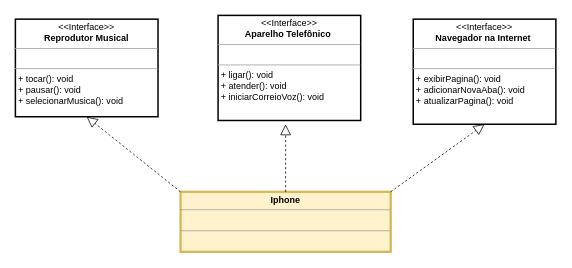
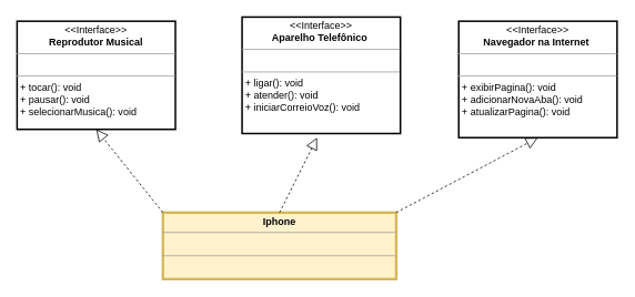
  <mxCell id="0" />
  <mxCell id="1" parent="0" />
  <mxCell id="2" value="&lt;p style=&quot;margin:0px;margin-top:4px;text-align:center;&quot;&gt;&amp;lt;&amp;lt;Interface&amp;gt;&amp;gt;&lt;br&gt;&lt;b&gt;Reprodutor Musical&lt;/b&gt;&lt;/p&gt;&lt;hr size=&quot;1&quot;&gt;&lt;p style=&quot;margin:0px;margin-left:4px;&quot;&gt;&lt;br&gt;&lt;/p&gt;&lt;hr size=&quot;1&quot;&gt;&lt;p style=&quot;margin:0px;margin-left:4px;&quot;&gt;+ tocar(): void&lt;br&gt;+ pausar(): void&lt;br&gt;&lt;/p&gt;&lt;p style=&quot;margin:0px;margin-left:4px;&quot;&gt;+ selecionarMusica(): void&lt;br&gt;&lt;/p&gt;" style="verticalAlign=top;align=left;overflow=fill;fontSize=12;fontFamily=Helvetica;html=1;strokeWidth=2;" vertex="1" parent="1"><mxGeometry x="20" y="25" width="190" height="130" as="geometry" /></mxCell>
  <mxCell id="3" value="&lt;p style=&quot;margin:0px;margin-top:4px;text-align:center;&quot;&gt;&amp;lt;&amp;lt;Interface&amp;gt;&amp;gt;&lt;br&gt;&lt;b&gt;Aparelho Telefônico&amp;nbsp;&lt;/b&gt;&lt;/p&gt;&lt;hr size=&quot;1&quot;&gt;&lt;p style=&quot;margin:0px;margin-left:4px;&quot;&gt;&lt;br&gt;&lt;/p&gt;&lt;hr size=&quot;1&quot;&gt;&lt;p style=&quot;margin:0px;margin-left:4px;&quot;&gt;+ ligar(): void&lt;br&gt;+ atender(): void&lt;/p&gt;&lt;p style=&quot;margin:0px;margin-left:4px;&quot;&gt;+ iniciarCorreioVoz(): void&lt;br&gt;&lt;/p&gt;&lt;p style=&quot;margin:0px;margin-left:4px;&quot;&gt;&lt;br&gt;&lt;/p&gt;" style="verticalAlign=top;align=left;overflow=fill;fontSize=12;fontFamily=Helvetica;html=1;strokeWidth=2;" vertex="1" parent="1"><mxGeometry x="290" y="20" width="190" height="140" as="geometry" /></mxCell>
  <mxCell id="4" value="&lt;p style=&quot;margin:0px;margin-top:4px;text-align:center;&quot;&gt;&amp;lt;&amp;lt;Interface&amp;gt;&amp;gt;&lt;br&gt;&lt;b&gt;Navegador na Internet&amp;nbsp;&lt;/b&gt;&lt;/p&gt;&lt;hr size=&quot;1&quot;&gt;&lt;p style=&quot;margin:0px;margin-left:4px;&quot;&gt;&lt;br&gt;&lt;/p&gt;&lt;hr size=&quot;1&quot;&gt;&lt;p style=&quot;margin:0px;margin-left:4px;&quot;&gt;+&amp;nbsp;exibirPagina(): void&lt;br&gt;+&amp;nbsp;adicionarNovaAba(): void&lt;/p&gt;&lt;p style=&quot;margin:0px;margin-left:4px;&quot;&gt;+&amp;nbsp;atualizarPagina(): void&lt;br&gt;&lt;/p&gt;" style="verticalAlign=top;align=left;overflow=fill;fontSize=12;fontFamily=Helvetica;html=1;strokeWidth=2;" vertex="1" parent="1"><mxGeometry x="550" y="25" width="190" height="140" as="geometry" /></mxCell>
- <mxCell id="5" value="&lt;p style=&quot;margin:0px;margin-top:4px;text-align:center;&quot;&gt;&lt;b&gt;Iphone&lt;/b&gt;&lt;/p&gt;&lt;hr size=&quot;1&quot;&gt;&lt;p style=&quot;margin:0px;margin-left:4px;&quot;&gt;&lt;br&gt;&lt;/p&gt;&lt;hr size=&quot;1&quot;&gt;&lt;p style=&quot;margin:0px;margin-left:4px;&quot;&gt;&lt;br&gt;&lt;/p&gt;" style="verticalAlign=top;align=left;overflow=fill;fontSize=12;fontFamily=Helvetica;html=1;fillColor=#fff2cc;strokeColor=#d6b656;strokeWidth=3;" vertex="1" parent="1"><mxGeometry x="240" y="255" width="280" height="80" as="geometry" /></mxCell>
+ <mxCell id="5" value="&lt;p style=&quot;margin:0px;margin-top:4px;text-align:center;&quot;&gt;&lt;b&gt;Iphone&lt;/b&gt;&lt;/p&gt;&lt;hr size=&quot;1&quot;&gt;&lt;p style=&quot;margin:0px;margin-left:4px;&quot;&gt;&lt;br&gt;&lt;/p&gt;&lt;hr size=&quot;1&quot;&gt;&lt;p style=&quot;margin:0px;margin-left:4px;&quot;&gt;&lt;br&gt;&lt;/p&gt;" style="verticalAlign=top;align=left;overflow=fill;fontSize=12;fontFamily=Helvetica;html=1;fillColor=#fff2cc;strokeColor=#d6b656;strokeWidth=3;" vertex="1" parent="1"><mxGeometry x="195" y="255" width="280" height="80" as="geometry" /></mxCell>
  <mxCell id="6" value="" style="endArrow=block;dashed=1;endFill=0;endSize=12;html=1;rounded=0;exitX=0.5;exitY=0;exitDx=0;exitDy=0;" edge="1" parent="1" source="5"><mxGeometry width="160" relative="1" as="geometry"><mxPoint x="270" y="245" as="sourcePoint" /><mxPoint x="380" y="165" as="targetPoint" /></mxGeometry></mxCell>
  <mxCell id="7" value="" style="endArrow=block;dashed=1;endFill=0;endSize=12;html=1;rounded=0;exitX=0;exitY=0;exitDx=0;exitDy=0;entryX=0.5;entryY=1;entryDx=0;entryDy=0;" edge="1" parent="1" source="5" target="2"><mxGeometry width="160" relative="1" as="geometry"><mxPoint x="270" y="245" as="sourcePoint" /><mxPoint x="430" y="245" as="targetPoint" /></mxGeometry></mxCell>
  <mxCell id="8" value="" style="endArrow=block;dashed=1;endFill=0;endSize=12;html=1;rounded=0;exitX=1;exitY=0;exitDx=0;exitDy=0;entryX=0.5;entryY=1;entryDx=0;entryDy=0;" edge="1" parent="1" source="5" target="4"><mxGeometry width="160" relative="1" as="geometry"><mxPoint x="350" y="205" as="sourcePoint" /><mxPoint x="510" y="205" as="targetPoint" /></mxGeometry></mxCell>
